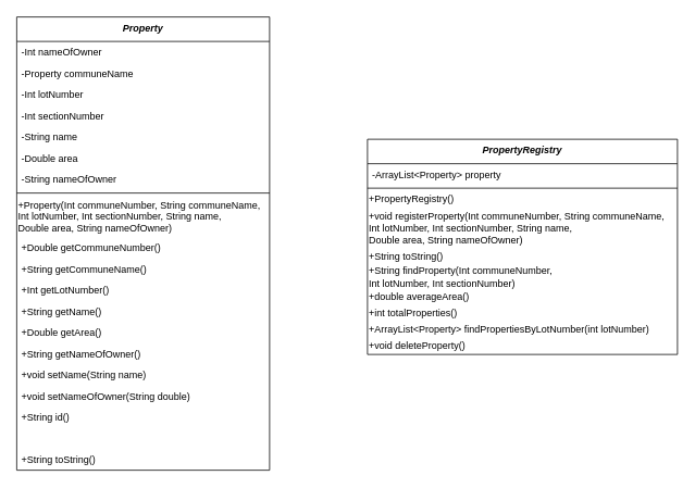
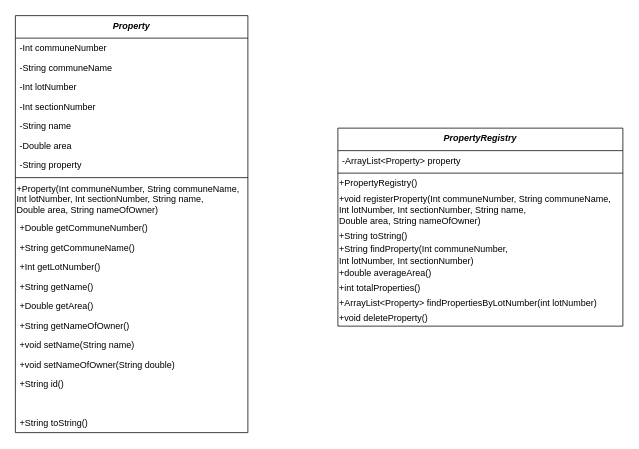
  <mxCell id="0" />
  <mxCell id="1" parent="0" />
  <mxCell id="2" value="Property" style="swimlane;fontStyle=3;align=center;verticalAlign=top;childLayout=stackLayout;horizontal=1;startSize=30;horizontalStack=0;resizeParent=1;resizeLast=0;collapsible=1;marginBottom=0;rounded=0;shadow=0;strokeWidth=1;labelBorderColor=none;" parent="1" vertex="1"><mxGeometry x="20" y="20" width="310" height="556" as="geometry"><mxRectangle x="230" y="140" width="160" height="26" as="alternateBounds" /></mxGeometry></mxCell>
- <mxCell id="3" value="-Int nameOfOwner" style="text;align=left;verticalAlign=top;spacingLeft=4;spacingRight=4;overflow=hidden;rotatable=0;points=[[0,0.5],[1,0.5]];portConstraint=eastwest;" parent="2" vertex="1"><mxGeometry y="30" width="310" height="26" as="geometry" /></mxCell>
- <mxCell id="4" value="-Property communeName" style="text;align=left;verticalAlign=top;spacingLeft=4;spacingRight=4;overflow=hidden;rotatable=0;points=[[0,0.5],[1,0.5]];portConstraint=eastwest;rounded=0;shadow=0;html=0;" parent="2" vertex="1"><mxGeometry y="56" width="310" height="26" as="geometry" /></mxCell>
+ <mxCell id="3" value="-Int communeNumber" style="text;align=left;verticalAlign=top;spacingLeft=4;spacingRight=4;overflow=hidden;rotatable=0;points=[[0,0.5],[1,0.5]];portConstraint=eastwest;" parent="2" vertex="1"><mxGeometry y="30" width="310" height="26" as="geometry" /></mxCell>
+ <mxCell id="4" value="-String communeName" style="text;align=left;verticalAlign=top;spacingLeft=4;spacingRight=4;overflow=hidden;rotatable=0;points=[[0,0.5],[1,0.5]];portConstraint=eastwest;rounded=0;shadow=0;html=0;" parent="2" vertex="1"><mxGeometry y="56" width="310" height="26" as="geometry" /></mxCell>
  <mxCell id="5" value="-Int lotNumber&#10;" style="text;align=left;verticalAlign=top;spacingLeft=4;spacingRight=4;overflow=hidden;rotatable=0;points=[[0,0.5],[1,0.5]];portConstraint=eastwest;rounded=0;shadow=0;html=0;" parent="2" vertex="1"><mxGeometry y="82" width="310" height="26" as="geometry" /></mxCell>
  <mxCell id="6" value="-Int sectionNumber&#10;" style="text;align=left;verticalAlign=top;spacingLeft=4;spacingRight=4;overflow=hidden;rotatable=0;points=[[0,0.5],[1,0.5]];portConstraint=eastwest;rounded=0;shadow=0;html=0;" parent="2" vertex="1"><mxGeometry y="108" width="310" height="26" as="geometry" /></mxCell>
  <mxCell id="7" value="-String name" style="text;align=left;verticalAlign=top;spacingLeft=4;spacingRight=4;overflow=hidden;rotatable=0;points=[[0,0.5],[1,0.5]];portConstraint=eastwest;rounded=0;shadow=0;html=0;" parent="2" vertex="1"><mxGeometry y="134" width="310" height="26" as="geometry" /></mxCell>
  <mxCell id="8" value="-Double area" style="text;align=left;verticalAlign=top;spacingLeft=4;spacingRight=4;overflow=hidden;rotatable=0;points=[[0,0.5],[1,0.5]];portConstraint=eastwest;rounded=0;shadow=0;html=0;" parent="2" vertex="1"><mxGeometry y="160" width="310" height="26" as="geometry" /></mxCell>
- <mxCell id="9" value="-String nameOfOwner" style="text;align=left;verticalAlign=top;spacingLeft=4;spacingRight=4;overflow=hidden;rotatable=0;points=[[0,0.5],[1,0.5]];portConstraint=eastwest;rounded=0;shadow=0;html=0;" parent="2" vertex="1"><mxGeometry y="186" width="310" height="26" as="geometry" /></mxCell>
+ <mxCell id="9" value="-String property" style="text;align=left;verticalAlign=top;spacingLeft=4;spacingRight=4;overflow=hidden;rotatable=0;points=[[0,0.5],[1,0.5]];portConstraint=eastwest;rounded=0;shadow=0;html=0;" parent="2" vertex="1"><mxGeometry y="186" width="310" height="26" as="geometry" /></mxCell>
  <mxCell id="10" value="" style="line;html=1;strokeWidth=1;align=left;verticalAlign=middle;spacingTop=-1;spacingLeft=3;spacingRight=3;rotatable=0;labelPosition=right;points=[];portConstraint=eastwest;" parent="2" vertex="1"><mxGeometry y="212" width="310" height="8" as="geometry" /></mxCell>
  <mxCell id="11" value="+Property(Int communeNumber, String communeName, &lt;br&gt;Int lotNumber, Int sectionNumber, String name, &lt;br&gt;Double area, String nameOfOwner)" style="text;html=1;align=left;verticalAlign=middle;resizable=0;points=[];autosize=1;strokeColor=none;fillColor=none;horizontal=1;rotation=0;" parent="2" vertex="1"><mxGeometry y="220" width="310" height="50" as="geometry" /></mxCell>
  <mxCell id="12" value="+Double getCommuneNumber()" style="text;align=left;verticalAlign=top;spacingLeft=4;spacingRight=4;overflow=hidden;rotatable=0;points=[[0,0.5],[1,0.5]];portConstraint=eastwest;rounded=0;shadow=0;html=0;" parent="2" vertex="1"><mxGeometry y="270" width="310" height="26" as="geometry" /></mxCell>
  <mxCell id="13" value="+String getCommuneName()" style="text;align=left;verticalAlign=top;spacingLeft=4;spacingRight=4;overflow=hidden;rotatable=0;points=[[0,0.5],[1,0.5]];portConstraint=eastwest;rounded=0;shadow=0;html=0;" parent="2" vertex="1"><mxGeometry y="296" width="310" height="26" as="geometry" /></mxCell>
  <mxCell id="14" value="+Int getLotNumber()" style="text;align=left;verticalAlign=top;spacingLeft=4;spacingRight=4;overflow=hidden;rotatable=0;points=[[0,0.5],[1,0.5]];portConstraint=eastwest;rounded=0;shadow=0;html=0;" parent="2" vertex="1"><mxGeometry y="322" width="310" height="26" as="geometry" /></mxCell>
  <mxCell id="15" value="+String getName()" style="text;align=left;verticalAlign=top;spacingLeft=4;spacingRight=4;overflow=hidden;rotatable=0;points=[[0,0.5],[1,0.5]];portConstraint=eastwest;rounded=0;shadow=0;html=0;" parent="2" vertex="1"><mxGeometry y="348" width="310" height="26" as="geometry" /></mxCell>
  <mxCell id="16" value="+Double getArea()" style="text;align=left;verticalAlign=top;spacingLeft=4;spacingRight=4;overflow=hidden;rotatable=0;points=[[0,0.5],[1,0.5]];portConstraint=eastwest;rounded=0;shadow=0;html=0;" parent="2" vertex="1"><mxGeometry y="374" width="310" height="26" as="geometry" /></mxCell>
  <mxCell id="17" value="+String getNameOfOwner()" style="text;align=left;verticalAlign=top;spacingLeft=4;spacingRight=4;overflow=hidden;rotatable=0;points=[[0,0.5],[1,0.5]];portConstraint=eastwest;rounded=0;shadow=0;html=0;" parent="2" vertex="1"><mxGeometry y="400" width="310" height="26" as="geometry" /></mxCell>
  <mxCell id="18" value="+void setName(String name)" style="text;align=left;verticalAlign=top;spacingLeft=4;spacingRight=4;overflow=hidden;rotatable=0;points=[[0,0.5],[1,0.5]];portConstraint=eastwest;rounded=0;shadow=0;html=0;" parent="2" vertex="1"><mxGeometry y="426" width="310" height="26" as="geometry" /></mxCell>
  <mxCell id="19" value="+void setNameOfOwner(String double)" style="text;align=left;verticalAlign=top;spacingLeft=4;spacingRight=4;overflow=hidden;rotatable=0;points=[[0,0.5],[1,0.5]];portConstraint=eastwest;rounded=0;shadow=0;html=0;" parent="2" vertex="1"><mxGeometry y="452" width="310" height="26" as="geometry" /></mxCell>
  <mxCell id="20" value="+String id()" style="text;align=left;verticalAlign=top;spacingLeft=4;spacingRight=4;overflow=hidden;rotatable=0;points=[[0,0.5],[1,0.5]];portConstraint=eastwest;rounded=0;shadow=0;html=0;" vertex="1" parent="2"><mxGeometry y="478" width="310" height="26" as="geometry" /></mxCell>
  <mxCell id="21" style="text;align=left;verticalAlign=top;spacingLeft=4;spacingRight=4;overflow=hidden;rotatable=0;points=[[0,0.5],[1,0.5]];portConstraint=eastwest;rounded=0;shadow=0;html=0;" parent="2" vertex="1"><mxGeometry y="504" width="310" height="26" as="geometry" /></mxCell>
  <mxCell id="22" value="+String toString()" style="text;align=left;verticalAlign=top;spacingLeft=4;spacingRight=4;overflow=hidden;rotatable=0;points=[[0,0.5],[1,0.5]];portConstraint=eastwest;rounded=0;shadow=0;html=0;" parent="2" vertex="1"><mxGeometry y="530" width="310" height="26" as="geometry" /></mxCell>
  <mxCell id="23" value="PropertyRegistry" style="swimlane;fontStyle=3;align=center;verticalAlign=top;childLayout=stackLayout;horizontal=1;startSize=30;horizontalStack=0;resizeParent=1;resizeLast=0;collapsible=1;marginBottom=0;rounded=0;shadow=0;strokeWidth=1;labelBorderColor=none;" parent="1" vertex="1"><mxGeometry x="450" y="170" width="380" height="264" as="geometry"><mxRectangle x="230" y="140" width="160" height="26" as="alternateBounds" /></mxGeometry></mxCell>
  <mxCell id="24" value="-ArrayList&lt;Property&gt; property" style="text;align=left;verticalAlign=top;spacingLeft=4;spacingRight=4;overflow=hidden;rotatable=0;points=[[0,0.5],[1,0.5]];portConstraint=eastwest;" parent="23" vertex="1"><mxGeometry y="30" width="380" height="26" as="geometry" /></mxCell>
  <mxCell id="25" value="" style="line;html=1;strokeWidth=1;align=left;verticalAlign=middle;spacingTop=-1;spacingLeft=3;spacingRight=3;rotatable=0;labelPosition=right;points=[];portConstraint=eastwest;" parent="23" vertex="1"><mxGeometry y="56" width="380" height="8" as="geometry" /></mxCell>
  <mxCell id="26" value="+PropertyRegistry()" style="text;html=1;align=left;verticalAlign=middle;resizable=0;points=[];autosize=1;strokeColor=none;fillColor=none;horizontal=1;rotation=0;" parent="23" vertex="1"><mxGeometry y="64" width="380" height="20" as="geometry" /></mxCell>
  <mxCell id="27" value="+void registerProperty(Int communeNumber, String communeName,&lt;br&gt;Int lotNumber, Int sectionNumber, String name,&lt;br&gt;Double area, String nameOfOwner)" style="text;html=1;align=left;verticalAlign=middle;resizable=0;points=[];autosize=1;strokeColor=none;fillColor=none;horizontal=1;rotation=0;" parent="23" vertex="1"><mxGeometry y="84" width="380" height="50" as="geometry" /></mxCell>
  <mxCell id="28" value="+String toString()" style="text;html=1;align=left;verticalAlign=middle;resizable=0;points=[];autosize=1;strokeColor=none;fillColor=none;horizontal=1;rotation=0;" parent="23" vertex="1"><mxGeometry y="134" width="380" height="20" as="geometry" /></mxCell>
  <mxCell id="29" value="+String findProperty&lt;span&gt;(Int communeNumber,&lt;/span&gt;&lt;br&gt;Int lotNumber, Int sectionNumber)" style="text;html=1;align=left;verticalAlign=middle;resizable=0;points=[];autosize=1;strokeColor=none;fillColor=none;horizontal=1;rotation=0;" parent="23" vertex="1"><mxGeometry y="154" width="380" height="30" as="geometry" /></mxCell>
  <mxCell id="30" value="+double averageArea()" style="text;html=1;align=left;verticalAlign=middle;resizable=0;points=[];autosize=1;strokeColor=none;fillColor=none;horizontal=1;rotation=0;" parent="23" vertex="1"><mxGeometry y="184" width="380" height="20" as="geometry" /></mxCell>
  <mxCell id="31" value="+int totalProperties()" style="text;html=1;align=left;verticalAlign=middle;resizable=0;points=[];autosize=1;strokeColor=none;fillColor=none;horizontal=1;rotation=0;" vertex="1" parent="23"><mxGeometry y="204" width="380" height="20" as="geometry" /></mxCell>
  <mxCell id="32" value="+ArrayList&amp;lt;Property&amp;gt; findPropertiesByLotNumber(int lotNumber)" style="text;html=1;align=left;verticalAlign=middle;resizable=0;points=[];autosize=1;strokeColor=none;fillColor=none;horizontal=1;rotation=0;" vertex="1" parent="23"><mxGeometry y="224" width="380" height="20" as="geometry" /></mxCell>
  <mxCell id="33" value="+void deleteProperty()" style="text;html=1;align=left;verticalAlign=middle;resizable=0;points=[];autosize=1;strokeColor=none;fillColor=none;horizontal=1;rotation=0;" vertex="1" parent="23"><mxGeometry y="244" width="380" height="20" as="geometry" /></mxCell>
